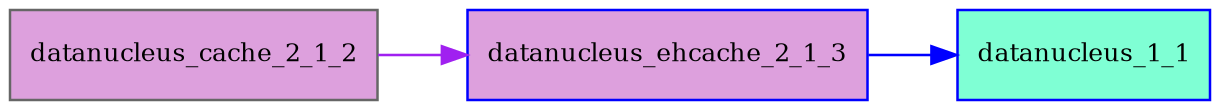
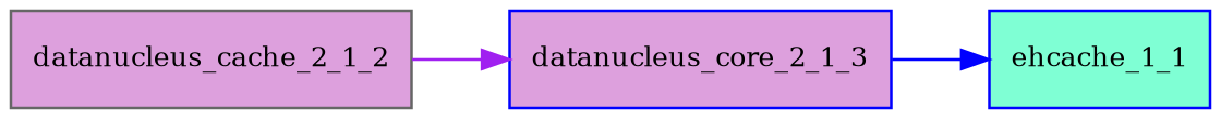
  digraph {
    rankdir=LR
    node [color=blue fillcolor=plum fontsize=10.0 shape=box style=filled]
    datanucleus_cache_2_1_2 [color=gray40]
-   datanucleus_core_2_1_3 [label=datanucleus_ehcache_2_1_3]
-   ehcache_1_1 [fillcolor=aquamarine label=datanucleus_1_1]
+   datanucleus_core_2_1_3
+   ehcache_1_1 [fillcolor=aquamarine]
    datanucleus_cache_2_1_2 -> datanucleus_core_2_1_3 [color=purple]
    datanucleus_core_2_1_3 -> ehcache_1_1 [color=blue]
  }
